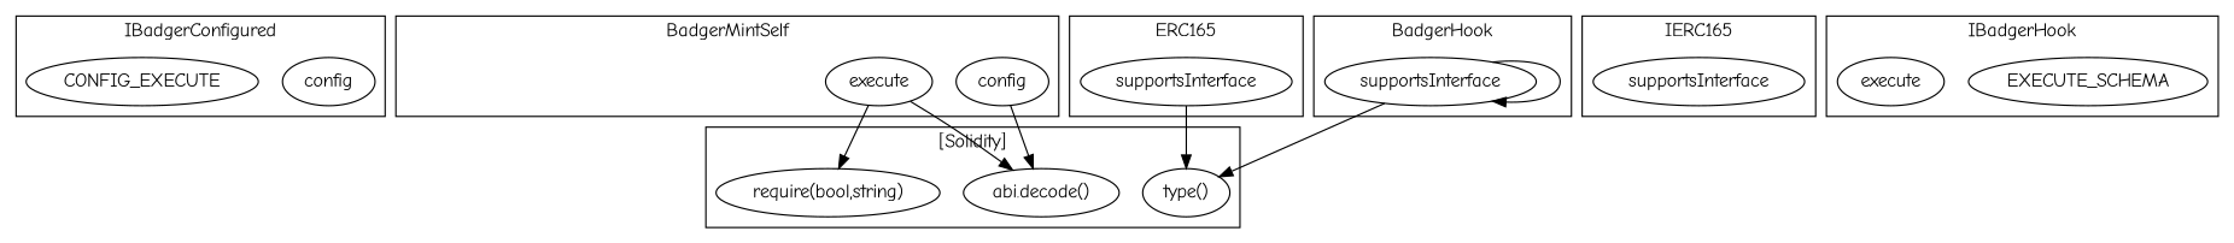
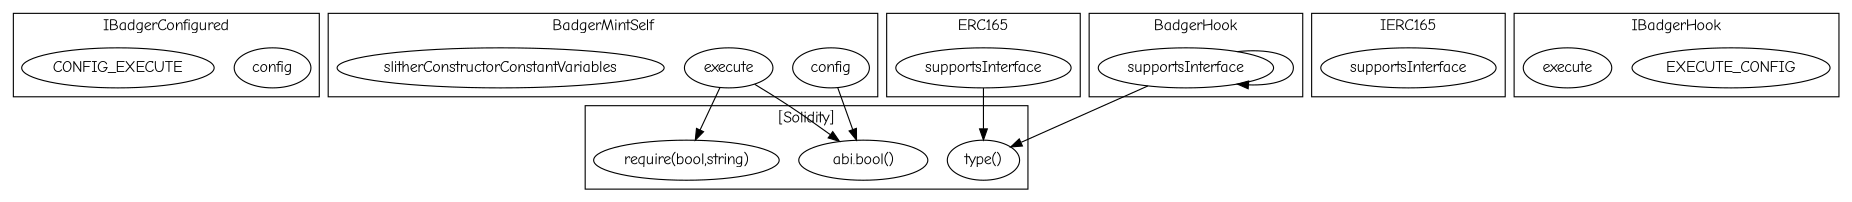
  strict digraph {
    fontname="Comic Neue"
    node [fontname="Comic Neue"]
    edge [fontname="Comic Neue"]
    n1 [label=config]
    n2 [label=CONFIG_EXECUTE]
    n3 [label=config]
    n4 [label=execute]
+   n5 [label=slitherConstructorConstantVariables]
    n6 [label=supportsInterface]
    n7 [label=supportsInterface]
-   n8 [label=EXECUTE_SCHEMA]
+   n8 [label=EXECUTE_CONFIG]
    n9 [label=execute]
    n10 [label=supportsInterface]
-   "abi.decode()"
+   "abi.decode()" [label="abi.bool()"]
    "require(bool,string)"
    "type()"
    subgraph cluster_1 {
      label=IBadgerConfigured
      n1
      n2
    }
    subgraph cluster_2 {
      label=BadgerMintSelf
      n3
      n4
+     n5
    }
    subgraph cluster_3 {
      label=ERC165
      n6
    }
    subgraph cluster_4 {
      label=IERC165
      n7
    }
    subgraph cluster_5 {
      label=IBadgerHook
      n8
      n9
    }
    subgraph cluster_6 {
      label=BadgerHook
      n10
    }
    subgraph cluster_7 {
      label="[Solidity]"
      "abi.decode()"
      "require(bool,string)"
      "type()"
    }
    n3 -> "abi.decode()"
    n4 -> "abi.decode()"
    n4 -> "require(bool,string)"
    n6 -> "type()"
    n10 -> n10
    n10 -> "type()"
  }
